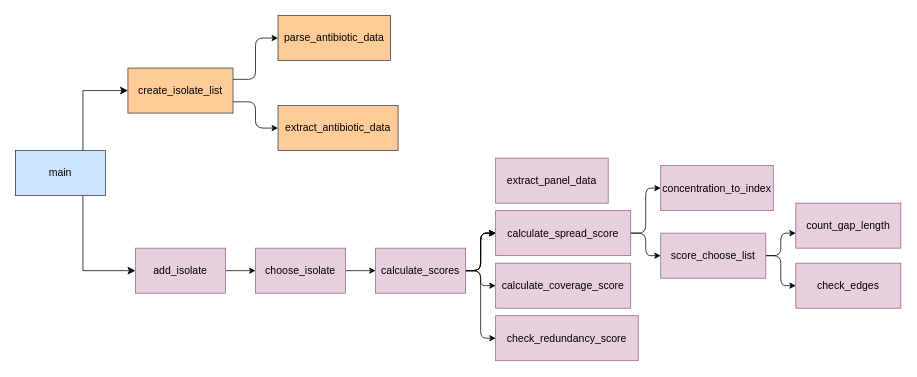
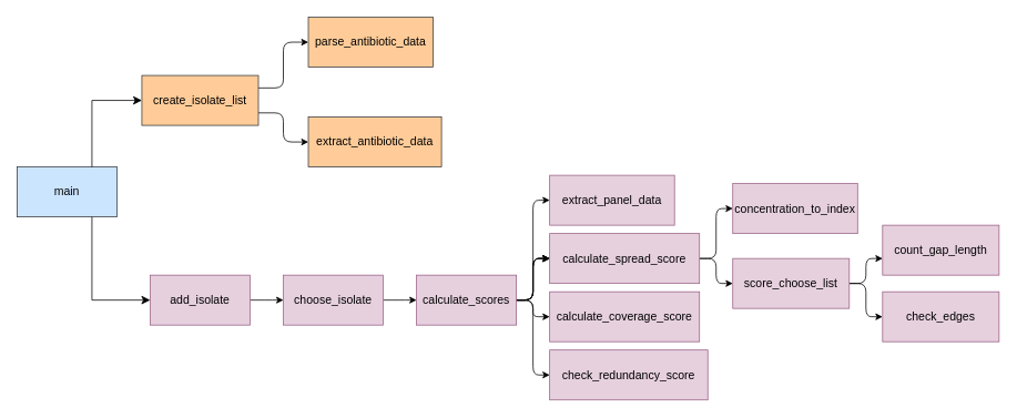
  <mxCell id="0" />
  <mxCell id="1" parent="0" />
  <mxCell id="2" value="main" style="rounded=0;whiteSpace=wrap;html=1;fillColor=#cce5ff;strokeColor=#36393d;fontColor=#000000;direction=west;fontSize=14;" parent="1" vertex="1"><mxGeometry x="20" y="200" width="120" height="60" as="geometry" /></mxCell>
  <mxCell id="3" style="edgeStyle=elbowEdgeStyle;html=1;exitX=1;exitY=0.75;exitDx=0;exitDy=0;fontColor=#000000;fontSize=14;" parent="1" source="5" target="6" edge="1"><mxGeometry relative="1" as="geometry" /></mxCell>
  <mxCell id="4" style="edgeStyle=elbowEdgeStyle;html=1;exitX=1;exitY=0.25;exitDx=0;exitDy=0;entryX=0;entryY=0.5;entryDx=0;entryDy=0;fontColor=#000000;fontSize=14;" parent="1" source="5" target="7" edge="1"><mxGeometry relative="1" as="geometry" /></mxCell>
  <mxCell id="5" value="&lt;font color=&quot;#000000&quot; style=&quot;font-size: 14px;&quot;&gt;create_isolate_list&lt;/font&gt;" style="rounded=0;whiteSpace=wrap;html=1;fillColor=#ffcc99;strokeColor=#36393d;fontSize=14;" parent="1" vertex="1"><mxGeometry x="170" y="90" width="140" height="60" as="geometry" /></mxCell>
  <mxCell id="6" value="&lt;font color=&quot;#000000&quot; style=&quot;font-size: 14px;&quot;&gt;extract_antibiotic_data&lt;/font&gt;" style="rounded=0;whiteSpace=wrap;html=1;fillColor=#ffcc99;strokeColor=#36393d;fontSize=14;" parent="1" vertex="1"><mxGeometry x="370" y="140" width="160" height="60" as="geometry" /></mxCell>
  <mxCell id="7" value="&lt;font color=&quot;#000000&quot; style=&quot;font-size: 14px;&quot;&gt;parse_antibiotic_data&lt;/font&gt;" style="rounded=0;whiteSpace=wrap;html=1;fillColor=#ffcc99;strokeColor=#36393d;fontSize=14;" parent="1" vertex="1"><mxGeometry x="370" y="20" width="150" height="60" as="geometry" /></mxCell>
  <mxCell id="8" style="edgeStyle=elbowEdgeStyle;html=1;exitX=1;exitY=0.5;exitDx=0;exitDy=0;entryX=0;entryY=0.5;entryDx=0;entryDy=0;fontColor=#000000;fontSize=14;" parent="1" source="9" target="11" edge="1"><mxGeometry relative="1" as="geometry" /></mxCell>
  <mxCell id="9" value="&lt;font color=&quot;#000000&quot; style=&quot;font-size: 14px;&quot;&gt;add_isolate&lt;/font&gt;" style="rounded=0;whiteSpace=wrap;html=1;fillColor=#e6d0de;strokeColor=#996185;gradientColor=none;fontSize=14;" parent="1" vertex="1"><mxGeometry x="180" y="330" width="120" height="60" as="geometry" /></mxCell>
  <mxCell id="10" style="edgeStyle=elbowEdgeStyle;html=1;exitX=1;exitY=0.5;exitDx=0;exitDy=0;entryX=0;entryY=0.5;entryDx=0;entryDy=0;fontColor=#000000;fontSize=14;" parent="1" source="11" target="21" edge="1"><mxGeometry relative="1" as="geometry" /></mxCell>
  <mxCell id="11" value="&lt;font color=&quot;#000000&quot; style=&quot;font-size: 14px;&quot;&gt;choose_isolate&lt;/font&gt;" style="rounded=0;whiteSpace=wrap;html=1;fillColor=#e6d0de;strokeColor=#996185;gradientColor=none;fontSize=14;" parent="1" vertex="1"><mxGeometry x="340" y="330" width="120" height="60" as="geometry" /></mxCell>
  <mxCell id="12" value="" style="edgeStyle=segmentEdgeStyle;endArrow=classic;html=1;curved=0;rounded=0;endSize=8;startSize=8;sourcePerimeterSpacing=0;targetPerimeterSpacing=0;fontColor=#000000;entryX=0;entryY=0.5;entryDx=0;entryDy=0;fontSize=14;" parent="1" source="2" target="5" edge="1"><mxGeometry width="100" relative="1" as="geometry"><mxPoint x="60" y="-50" as="sourcePoint" /><mxPoint x="160" y="-10" as="targetPoint" /><Array as="points"><mxPoint x="110" y="120" /></Array></mxGeometry></mxCell>
  <mxCell id="13" value="" style="edgeStyle=segmentEdgeStyle;endArrow=classic;html=1;curved=0;rounded=0;endSize=8;startSize=8;sourcePerimeterSpacing=0;targetPerimeterSpacing=0;fontColor=#000000;entryX=0;entryY=0.5;entryDx=0;entryDy=0;fontSize=14;" parent="1" source="2" edge="1"><mxGeometry width="100" relative="1" as="geometry"><mxPoint x="100" y="440" as="sourcePoint" /><mxPoint x="180" y="360" as="targetPoint" /><Array as="points"><mxPoint x="110" y="360" /></Array></mxGeometry></mxCell>
+ <mxCell id="14" style="edgeStyle=elbowEdgeStyle;html=1;exitX=1;exitY=0.5;exitDx=0;exitDy=0;entryX=0;entryY=0.5;entryDx=0;entryDy=0;fontColor=#000000;fontSize=14;" parent="1" source="21" target="22" edge="1"><mxGeometry relative="1" as="geometry" /></mxCell>
  <mxCell id="15" value="" style="edgeStyle=elbowEdgeStyle;html=1;fontColor=#000000;fontSize=14;" parent="1" source="21" target="25" edge="1"><mxGeometry relative="1" as="geometry" /></mxCell>
  <mxCell id="16" value="" style="edgeStyle=elbowEdgeStyle;html=1;fontColor=#000000;fontSize=14;" parent="1" source="21" target="25" edge="1"><mxGeometry relative="1" as="geometry" /></mxCell>
  <mxCell id="17" value="" style="edgeStyle=elbowEdgeStyle;html=1;fontColor=#000000;fontSize=14;" parent="1" source="21" target="25" edge="1"><mxGeometry relative="1" as="geometry" /></mxCell>
  <mxCell id="18" value="" style="edgeStyle=elbowEdgeStyle;html=1;fontColor=#000000;fontSize=14;" parent="1" source="21" target="25" edge="1"><mxGeometry relative="1" as="geometry" /></mxCell>
  <mxCell id="19" style="edgeStyle=elbowEdgeStyle;html=1;exitX=1;exitY=0.5;exitDx=0;exitDy=0;fontColor=#000000;fontSize=14;" parent="1" source="21" target="26" edge="1"><mxGeometry relative="1" as="geometry" /></mxCell>
  <mxCell id="20" style="edgeStyle=elbowEdgeStyle;html=1;exitX=1;exitY=0.5;exitDx=0;exitDy=0;fontColor=#000000;fontSize=14;" parent="1" source="21" target="27" edge="1"><mxGeometry relative="1" as="geometry" /></mxCell>
  <mxCell id="21" value="&lt;font color=&quot;#000000&quot; style=&quot;font-size: 14px;&quot;&gt;calculate_scores&lt;/font&gt;" style="rounded=0;whiteSpace=wrap;html=1;fillColor=#e6d0de;strokeColor=#996185;gradientColor=none;fontSize=14;" parent="1" vertex="1"><mxGeometry x="500" y="330" width="120" height="60" as="geometry" /></mxCell>
  <mxCell id="22" value="&lt;font color=&quot;#000000&quot; style=&quot;font-size: 14px;&quot;&gt;extract_panel_data&lt;/font&gt;" style="rounded=0;whiteSpace=wrap;html=1;fillColor=#e6d0de;strokeColor=#996185;gradientColor=none;fontSize=14;" parent="1" vertex="1"><mxGeometry x="660" y="210" width="150" height="60" as="geometry" /></mxCell>
  <mxCell id="23" style="edgeStyle=elbowEdgeStyle;html=1;exitX=1;exitY=0.5;exitDx=0;exitDy=0;entryX=0;entryY=0.5;entryDx=0;entryDy=0;fontColor=#000000;fontSize=14;" parent="1" source="25" target="28" edge="1"><mxGeometry relative="1" as="geometry" /></mxCell>
  <mxCell id="24" style="edgeStyle=elbowEdgeStyle;html=1;exitX=1;exitY=0.5;exitDx=0;exitDy=0;entryX=0;entryY=0.5;entryDx=0;entryDy=0;fontColor=#000000;fontSize=14;" parent="1" source="25" target="31" edge="1"><mxGeometry relative="1" as="geometry" /></mxCell>
  <mxCell id="25" value="&lt;font color=&quot;#000000&quot; style=&quot;font-size: 14px;&quot;&gt;calculate_spread_score&lt;/font&gt;" style="rounded=0;whiteSpace=wrap;html=1;fillColor=#e6d0de;strokeColor=#996185;gradientColor=none;fontSize=14;" parent="1" vertex="1"><mxGeometry x="660" y="280" width="180" height="60" as="geometry" /></mxCell>
  <mxCell id="26" value="&lt;font color=&quot;#000000&quot; style=&quot;font-size: 14px;&quot;&gt;calculate_coverage_score&lt;/font&gt;" style="rounded=0;whiteSpace=wrap;html=1;fillColor=#e6d0de;strokeColor=#996185;gradientColor=none;fontSize=14;" parent="1" vertex="1"><mxGeometry x="660" y="350" width="180" height="60" as="geometry" /></mxCell>
  <mxCell id="27" value="&lt;font color=&quot;#000000&quot; style=&quot;font-size: 14px;&quot;&gt;check_redundancy_score&lt;/font&gt;" style="rounded=0;whiteSpace=wrap;html=1;fillColor=#e6d0de;strokeColor=#996185;gradientColor=none;fontSize=14;" parent="1" vertex="1"><mxGeometry x="660" y="420" width="190" height="60" as="geometry" /></mxCell>
  <mxCell id="28" value="&lt;font color=&quot;#000000&quot; style=&quot;font-size: 14px;&quot;&gt;concentration_to_index&lt;/font&gt;" style="rounded=0;whiteSpace=wrap;html=1;fillColor=#e6d0de;strokeColor=#996185;gradientColor=none;fontSize=14;" parent="1" vertex="1"><mxGeometry x="880" y="220" width="150" height="60" as="geometry" /></mxCell>
  <mxCell id="29" style="edgeStyle=elbowEdgeStyle;html=1;exitX=1;exitY=0.5;exitDx=0;exitDy=0;entryX=0;entryY=0.5;entryDx=0;entryDy=0;fontColor=#000000;fontSize=14;" parent="1" source="31" edge="1"><mxGeometry relative="1" as="geometry"><mxPoint x="1060" y="310" as="targetPoint" /></mxGeometry></mxCell>
  <mxCell id="30" style="edgeStyle=elbowEdgeStyle;html=1;exitX=1;exitY=0.5;exitDx=0;exitDy=0;fontColor=#000000;fontSize=14;" parent="1" source="31" edge="1"><mxGeometry relative="1" as="geometry"><mxPoint x="1060" y="380" as="targetPoint" /></mxGeometry></mxCell>
  <mxCell id="31" value="&lt;font color=&quot;#000000&quot; style=&quot;font-size: 14px;&quot;&gt;score_choose_list&lt;/font&gt;" style="rounded=0;whiteSpace=wrap;html=1;fillColor=#e6d0de;strokeColor=#996185;gradientColor=none;fontSize=14;" parent="1" vertex="1"><mxGeometry x="880" y="310" width="140" height="60" as="geometry" /></mxCell>
  <mxCell id="32" value="&lt;font color=&quot;#000000&quot; style=&quot;font-size: 14px;&quot;&gt;check_edges&lt;/font&gt;" style="rounded=0;whiteSpace=wrap;html=1;fillColor=#e6d0de;strokeColor=#996185;gradientColor=none;fontSize=14;" parent="1" vertex="1"><mxGeometry x="1060" y="350" width="140" height="60" as="geometry" /></mxCell>
  <mxCell id="33" value="&lt;font color=&quot;#000000&quot; style=&quot;font-size: 14px;&quot;&gt;count_gap_length&lt;/font&gt;" style="rounded=0;whiteSpace=wrap;html=1;fillColor=#e6d0de;strokeColor=#996185;gradientColor=none;fontSize=14;" parent="1" vertex="1"><mxGeometry x="1060" y="270" width="140" height="60" as="geometry" /></mxCell>
